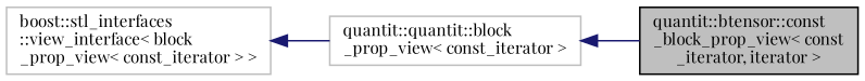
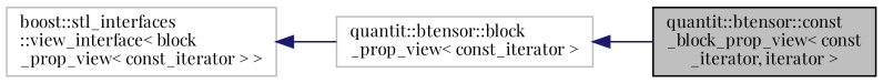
  digraph {
    rankdir=LR
    fontname="Playfair Display"
    node [color=grey75 fillcolor=white fontname="Playfair Display" fontsize=10 shape=record style=filled]
    edge [color=midnightblue dir=back fontname="Playfair Display" fontsize=10 labelfontname=Helvetica labelfontsize=10 style=solid]
    n1 [color=black fillcolor=grey75 fontcolor=black height=0.2 label="quantit::btensor::const\l_block_prop_view\< const\l_iterator, iterator \>" width=0.4]
-   n2 [height=0.2 label="quantit::quantit::block\l_prop_view\< const_iterator \>" width=0.4]
+   n2 [height=0.2 label="quantit::btensor::block\l_prop_view\< const_iterator \>" width=0.4]
    n3 [height=0.2 label="boost::stl_interfaces\l::view_interface\< block\l_prop_view\< const_iterator  \> \>" width=0.4]
    n2 -> n1
    n3 -> n2
  }
